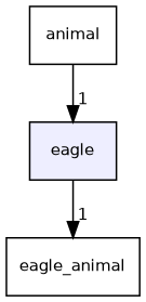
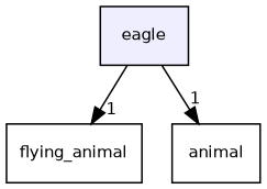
  digraph {
    compound=true
    node [fontname=Helvetica fontsize=10 shape=box]
    edge [headlabel=1 labeldistance=1.5 labelfontname=Helvetica labelfontsize=10]
    n1 [fillcolor="#eeeeff" label=eagle pencolor=black style=filled]
-   n2 [label=eagle_animal]
+   n2 [label=flying_animal]
    n3 [label=animal]
    n1 -> n2
-   n3 -> n1
+   n1 -> n3
  }
